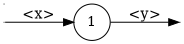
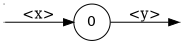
  digraph {
    rankdir=LR
    vcsn_context="lal(a), expressionset<lal(xyz), b>"
    node [shape=point]
    I0 [width=0]
    F0 [width=0]
    F1 [width=0]
-   0 [shape=circle label=1]
+   0 [shape=circle]
    subgraph sub_1 {
      I0
      F0
      F1
    }
    subgraph sub_2 {
      0
    }
    I0 -> 0 [label="<x>"]
    0 -> F0 [label="<y>"]
  }
